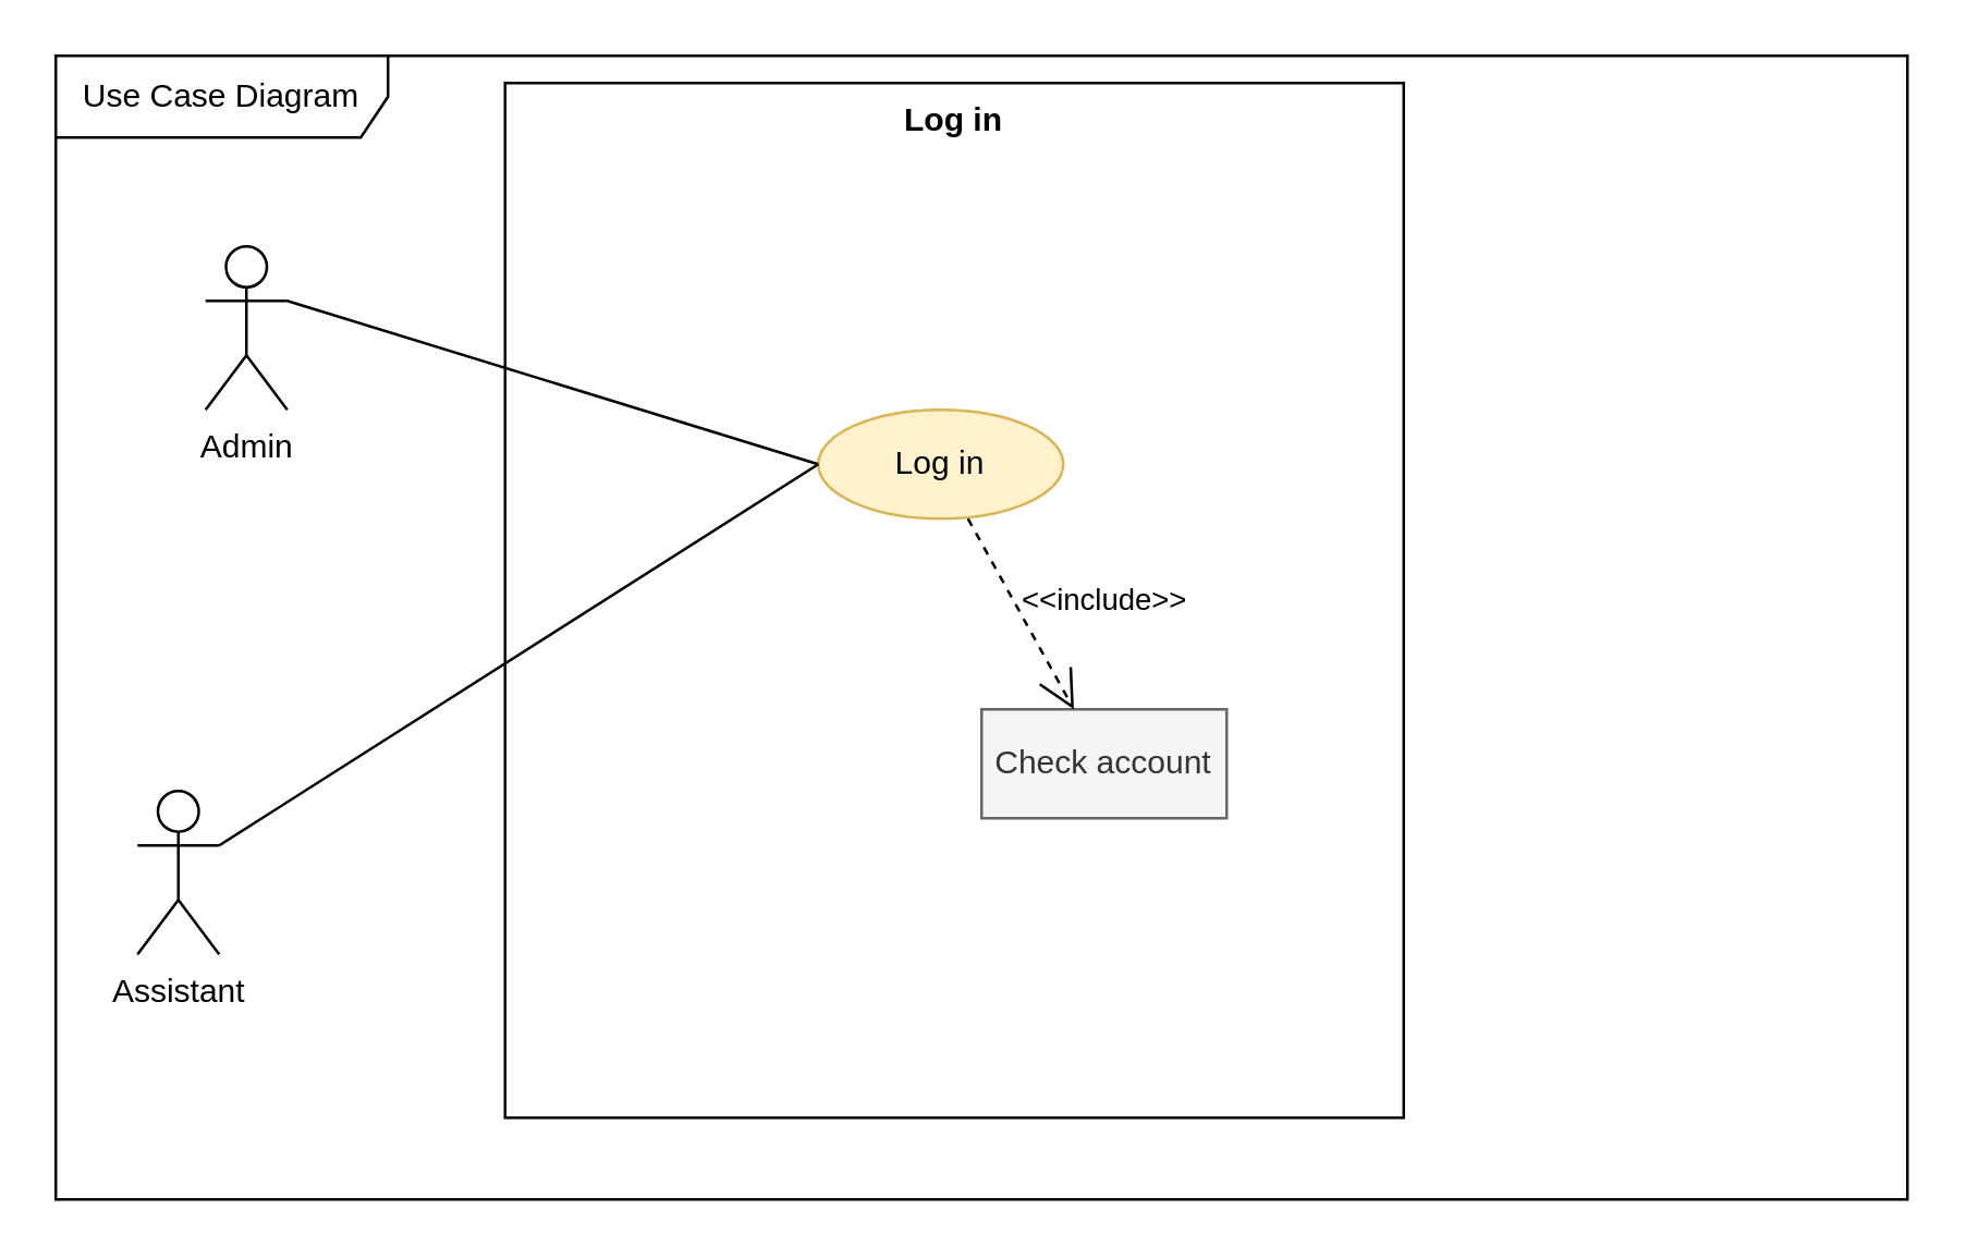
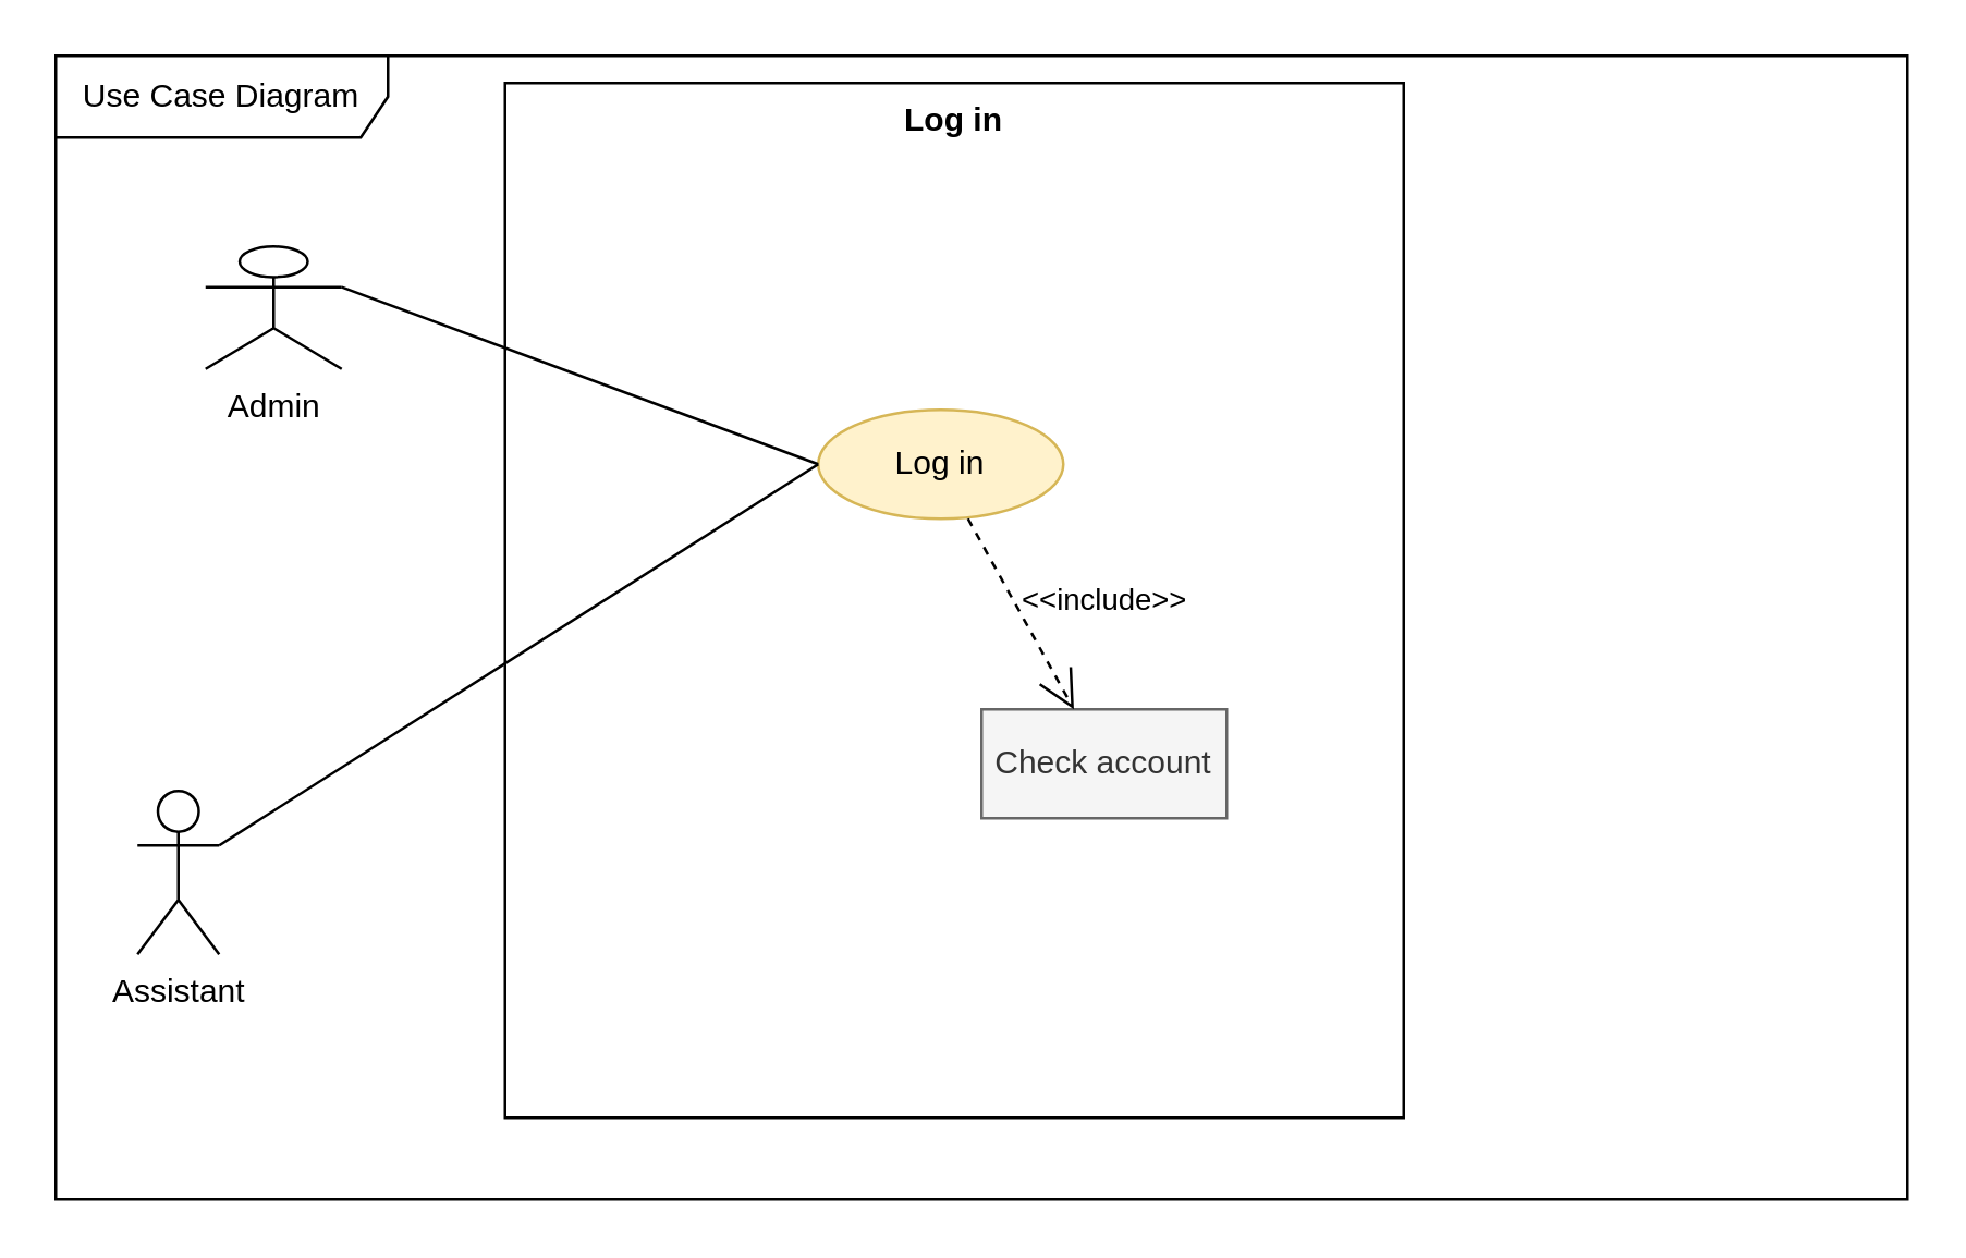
  <mxCell id="0" />
  <mxCell id="1" parent="0" />
  <mxCell id="2" value="Use Case Diagram" style="shape=umlFrame;whiteSpace=wrap;html=1;width=122;height=30;" parent="1" vertex="1"><mxGeometry x="20" y="20" width="680" height="420" as="geometry" /></mxCell>
  <mxCell id="3" value="" style="html=1;" parent="1" vertex="1"><mxGeometry x="185" y="30" width="330" height="380" as="geometry" /></mxCell>
- <mxCell id="4" value="Admin" style="shape=umlActor;verticalLabelPosition=bottom;verticalAlign=top;html=1;" parent="1" vertex="1"><mxGeometry x="75" y="90" width="30" height="60" as="geometry" /></mxCell>
+ <mxCell id="4" value="Admin" style="shape=umlActor;verticalLabelPosition=bottom;verticalAlign=top;html=1;" parent="1" vertex="1"><mxGeometry x="75" y="90" width="50" height="45" as="geometry" /></mxCell>
  <mxCell id="5" value="Assistant" style="shape=umlActor;verticalLabelPosition=bottom;verticalAlign=top;html=1;" parent="1" vertex="1"><mxGeometry x="50" y="290" width="30" height="60" as="geometry" /></mxCell>
  <mxCell id="6" value="Log in" style="ellipse;whiteSpace=wrap;html=1;fillColor=#fff2cc;strokeColor=#d6b656;" parent="1" vertex="1"><mxGeometry x="300" y="150" width="90" height="40" as="geometry" /></mxCell>
  <mxCell id="7" value="Check account" style="whiteSpace=wrap;html=1;fillColor=#f5f5f5;strokeColor=#666666;fontColor=#333333;rounded=0;" parent="1" vertex="1"><mxGeometry x="360" y="260" width="90" height="40" as="geometry" /></mxCell>
  <mxCell id="8" value="Log in" style="text;align=center;fontStyle=1;verticalAlign=middle;spacingLeft=3;spacingRight=3;strokeColor=none;rotatable=0;points=[[0,0.5],[1,0.5]];portConstraint=eastwest;" parent="1" vertex="1"><mxGeometry x="310" y="30" width="80" height="26" as="geometry" /></mxCell>
  <mxCell id="9" value="" style="endArrow=none;html=1;entryX=0;entryY=0.5;entryDx=0;entryDy=0;exitX=1;exitY=0.333;exitDx=0;exitDy=0;exitPerimeter=0;" parent="1" source="4" target="6" edge="1"><mxGeometry relative="1" as="geometry"><mxPoint x="125" y="119.5" as="sourcePoint" /><mxPoint x="285" y="119.5" as="targetPoint" /></mxGeometry></mxCell>
  <mxCell id="10" value="" style="endArrow=none;html=1;entryX=0;entryY=0.5;entryDx=0;entryDy=0;exitX=1;exitY=0.333;exitDx=0;exitDy=0;exitPerimeter=0;" parent="1" source="5" target="6" edge="1"><mxGeometry relative="1" as="geometry"><mxPoint x="175" y="180" as="sourcePoint" /><mxPoint x="305" y="164" as="targetPoint" /></mxGeometry></mxCell>
  <mxCell id="11" value="&amp;lt;&amp;lt;include&amp;gt;&amp;gt;" style="endArrow=open;endSize=12;dashed=1;html=1;exitX=0.611;exitY=1;exitDx=0;exitDy=0;exitPerimeter=0;" edge="1" parent="1" source="6" target="7"><mxGeometry x="0.251" y="29" width="160" relative="1" as="geometry"><mxPoint x="290" y="220" as="sourcePoint" /><mxPoint x="450" y="220" as="targetPoint" /><mxPoint as="offset" /></mxGeometry></mxCell>
